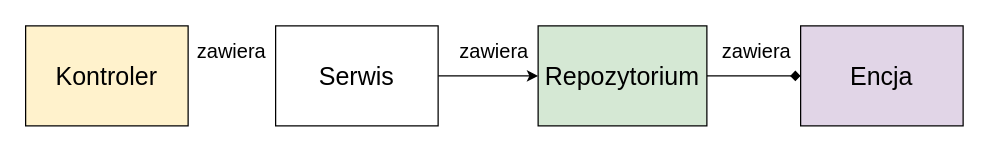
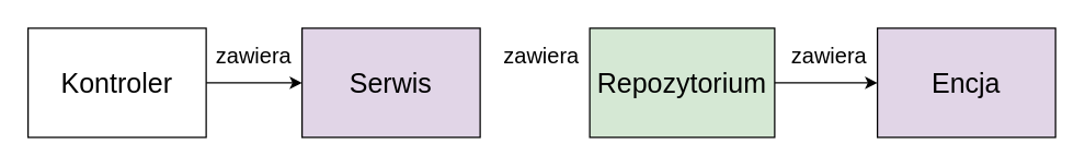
  <mxCell id="0" />
  <mxCell id="1" parent="0" />
- <mxCell id="3" value="&lt;font style=&quot;font-size: 20px;&quot;&gt;Kontroler&lt;/font&gt;" style="rounded=0;whiteSpace=wrap;html=1;fillColor=#fff2cc;" vertex="1" parent="1"><mxGeometry x="20" y="20" width="130" height="80" as="geometry" /></mxCell>
- <mxCell id="4" style="edgeStyle=orthogonalEdgeStyle;rounded=0;orthogonalLoop=1;jettySize=auto;html=1;entryX=0;entryY=0.5;entryDx=0;entryDy=0;fontSize=16;" edge="1" parent="1" source="5" target="7"><mxGeometry relative="1" as="geometry" /></mxCell>
- <mxCell id="5" value="Serwis" style="rounded=0;whiteSpace=wrap;html=1;fontSize=20;" vertex="1" parent="1"><mxGeometry x="220" y="20" width="130" height="80" as="geometry" /></mxCell>
- <mxCell id="6" style="edgeStyle=orthogonalEdgeStyle;rounded=0;orthogonalLoop=1;jettySize=auto;html=1;entryX=0;entryY=0.5;entryDx=0;entryDy=0;fontSize=16;endArrow=diamond;" edge="1" parent="1" source="7" target="8"><mxGeometry relative="1" as="geometry" /></mxCell>
+ <mxCell id="2" style="edgeStyle=orthogonalEdgeStyle;rounded=0;orthogonalLoop=1;jettySize=auto;html=1;entryX=0;entryY=0.5;entryDx=0;entryDy=0;fontSize=16;" edge="1" parent="1" source="3" target="5"><mxGeometry relative="1" as="geometry" /></mxCell>
+ <mxCell id="3" value="&lt;font style=&quot;font-size: 20px;&quot;&gt;Kontroler&lt;/font&gt;" style="rounded=0;whiteSpace=wrap;html=1;" vertex="1" parent="1"><mxGeometry x="20" y="20" width="130" height="80" as="geometry" /></mxCell>
+ <mxCell id="5" value="Serwis" style="rounded=0;whiteSpace=wrap;html=1;fontSize=20;fillColor=#e1d5e7;" vertex="1" parent="1"><mxGeometry x="220" y="20" width="130" height="80" as="geometry" /></mxCell>
+ <mxCell id="6" style="edgeStyle=orthogonalEdgeStyle;rounded=0;orthogonalLoop=1;jettySize=auto;html=1;entryX=0;entryY=0.5;entryDx=0;entryDy=0;fontSize=16;" edge="1" parent="1" source="7" target="8"><mxGeometry relative="1" as="geometry" /></mxCell>
  <mxCell id="7" value="Repozytorium" style="rounded=0;whiteSpace=wrap;html=1;fontSize=20;fillColor=#d5e8d4;" vertex="1" parent="1"><mxGeometry x="430" y="20" width="135" height="80" as="geometry" /></mxCell>
  <mxCell id="8" value="Encja" style="rounded=0;whiteSpace=wrap;html=1;fontSize=20;fillColor=#e1d5e7;" vertex="1" parent="1"><mxGeometry x="640" y="20" width="130" height="80" as="geometry" /></mxCell>
  <mxCell id="9" value="zawiera" style="text;html=1;strokeColor=none;fillColor=none;align=center;verticalAlign=middle;whiteSpace=wrap;rounded=0;fontSize=16;" vertex="1" parent="1"><mxGeometry x="130" y="20" width="110" height="40" as="geometry" /></mxCell>
  <mxCell id="10" value="zawiera" style="text;html=1;strokeColor=none;fillColor=none;align=center;verticalAlign=middle;whiteSpace=wrap;rounded=0;fontSize=16;" vertex="1" parent="1"><mxGeometry x="340" y="20" width="110" height="40" as="geometry" /></mxCell>
  <mxCell id="11" value="zawiera" style="text;html=1;strokeColor=none;fillColor=none;align=center;verticalAlign=middle;whiteSpace=wrap;rounded=0;fontSize=16;" vertex="1" parent="1"><mxGeometry x="550" y="20" width="110" height="40" as="geometry" /></mxCell>
